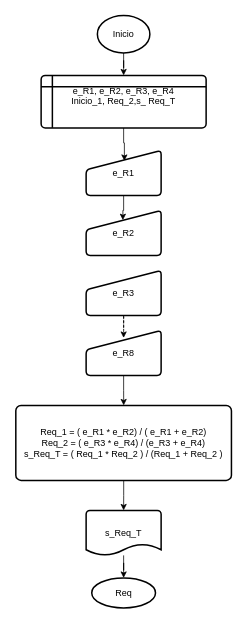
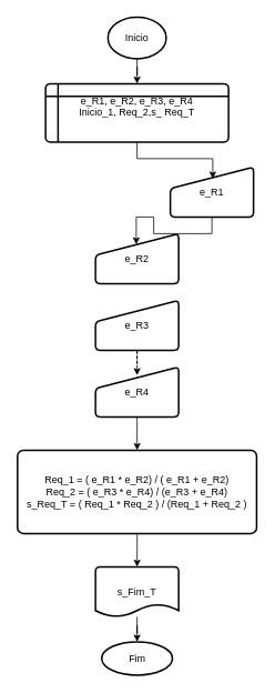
  <mxCell id="0" />
  <mxCell id="1" parent="0" />
  <mxCell id="2" style="edgeStyle=orthogonalEdgeStyle;rounded=0;orthogonalLoop=1;jettySize=auto;html=1;entryX=0.5;entryY=0;entryDx=0;entryDy=0;" parent="1" source="3" target="5" edge="1"><mxGeometry relative="1" as="geometry" /></mxCell>
  <mxCell id="3" value="&lt;font style=&quot;vertical-align: inherit&quot;&gt;&lt;font style=&quot;vertical-align: inherit&quot;&gt;Inicio&lt;/font&gt;&lt;/font&gt;" style="strokeWidth=2;html=1;shape=mxgraph.flowchart.start_1;whiteSpace=wrap;" parent="1" vertex="1"><mxGeometry x="129" y="20" width="70" height="50" as="geometry" /></mxCell>
  <mxCell id="4" style="edgeStyle=orthogonalEdgeStyle;rounded=0;orthogonalLoop=1;jettySize=auto;html=1;entryX=0.51;entryY=0.233;entryDx=0;entryDy=0;entryPerimeter=0;" parent="1" source="5" target="7" edge="1"><mxGeometry relative="1" as="geometry" /></mxCell>
  <mxCell id="5" value="&lt;font style=&quot;vertical-align: inherit&quot;&gt;&lt;font style=&quot;vertical-align: inherit&quot;&gt;&lt;font style=&quot;vertical-align: inherit&quot;&gt;&lt;font style=&quot;vertical-align: inherit&quot;&gt;&lt;font style=&quot;vertical-align: inherit&quot;&gt;&lt;font style=&quot;vertical-align: inherit&quot;&gt;e_R1, e_R2, e_R3, e_R4 &lt;/font&gt;&lt;/font&gt;&lt;br&gt;&lt;font style=&quot;vertical-align: inherit&quot;&gt;&lt;font style=&quot;vertical-align: inherit&quot;&gt;Inicio_1, Req_2,s_ Req_T&lt;br&gt;&lt;/font&gt;&lt;/font&gt;&lt;br&gt;&lt;/font&gt;&lt;/font&gt;&lt;/font&gt;&lt;/font&gt;" style="shape=internalStorage;whiteSpace=wrap;html=1;dx=15;dy=15;rounded=1;arcSize=8;strokeWidth=2;" parent="1" vertex="1"><mxGeometry x="54" y="100" width="220" height="70" as="geometry" /></mxCell>
  <mxCell id="6" style="edgeStyle=orthogonalEdgeStyle;rounded=0;orthogonalLoop=1;jettySize=auto;html=1;entryX=0.49;entryY=0.217;entryDx=0;entryDy=0;entryPerimeter=0;" parent="1" source="7" target="8" edge="1"><mxGeometry relative="1" as="geometry" /></mxCell>
- <mxCell id="7" value="&lt;font style=&quot;vertical-align: inherit&quot;&gt;&lt;font style=&quot;vertical-align: inherit&quot;&gt;e_R1&lt;/font&gt;&lt;/font&gt;" style="html=1;strokeWidth=2;shape=manualInput;whiteSpace=wrap;rounded=1;size=26;arcSize=11;" parent="1" vertex="1"><mxGeometry x="114" y="200" width="100" height="60" as="geometry" /></mxCell>
+ <mxCell id="7" value="&lt;font style=&quot;vertical-align: inherit&quot;&gt;&lt;font style=&quot;vertical-align: inherit&quot;&gt;e_R1&lt;/font&gt;&lt;/font&gt;" style="html=1;strokeWidth=2;shape=manualInput;whiteSpace=wrap;rounded=1;size=26;arcSize=11;" parent="1" vertex="1"><mxGeometry x="204" y="200" width="100" height="60" as="geometry" /></mxCell>
  <mxCell id="8" value="&lt;font style=&quot;vertical-align: inherit&quot;&gt;&lt;font style=&quot;vertical-align: inherit&quot;&gt;e_R2&lt;/font&gt;&lt;/font&gt;" style="html=1;strokeWidth=2;shape=manualInput;whiteSpace=wrap;rounded=1;size=26;arcSize=11;" parent="1" vertex="1"><mxGeometry x="114" y="280" width="100" height="60" as="geometry" /></mxCell>
  <mxCell id="9" style="edgeStyle=orthogonalEdgeStyle;rounded=0;orthogonalLoop=1;jettySize=auto;html=1;entryX=0.5;entryY=0.167;entryDx=0;entryDy=0;entryPerimeter=0;dashed=1;" parent="1" source="10" target="12" edge="1"><mxGeometry relative="1" as="geometry" /></mxCell>
  <mxCell id="10" value="&lt;font style=&quot;vertical-align: inherit&quot;&gt;&lt;font style=&quot;vertical-align: inherit&quot;&gt;e_R3&lt;/font&gt;&lt;/font&gt;" style="html=1;strokeWidth=2;shape=manualInput;whiteSpace=wrap;rounded=1;size=26;arcSize=11;" parent="1" vertex="1"><mxGeometry x="114" y="360" width="100" height="60" as="geometry" /></mxCell>
  <mxCell id="11" style="edgeStyle=orthogonalEdgeStyle;rounded=0;orthogonalLoop=1;jettySize=auto;html=1;" parent="1" source="12" target="14" edge="1"><mxGeometry relative="1" as="geometry" /></mxCell>
- <mxCell id="12" value="&lt;font style=&quot;vertical-align: inherit&quot;&gt;&lt;font style=&quot;vertical-align: inherit&quot;&gt;e_R8&lt;/font&gt;&lt;/font&gt;" style="html=1;strokeWidth=2;shape=manualInput;whiteSpace=wrap;rounded=1;size=26;arcSize=11;" parent="1" vertex="1"><mxGeometry x="114" y="440" width="100" height="60" as="geometry" /></mxCell>
+ <mxCell id="12" value="&lt;font style=&quot;vertical-align: inherit&quot;&gt;&lt;font style=&quot;vertical-align: inherit&quot;&gt;e_R4&lt;/font&gt;&lt;/font&gt;" style="html=1;strokeWidth=2;shape=manualInput;whiteSpace=wrap;rounded=1;size=26;arcSize=11;" parent="1" vertex="1"><mxGeometry x="114" y="440" width="100" height="60" as="geometry" /></mxCell>
  <mxCell id="13" style="edgeStyle=orthogonalEdgeStyle;rounded=0;orthogonalLoop=1;jettySize=auto;html=1;" parent="1" source="14" target="16" edge="1"><mxGeometry relative="1" as="geometry" /></mxCell>
  <mxCell id="14" value="&lt;font style=&quot;vertical-align: inherit&quot;&gt;&lt;font style=&quot;vertical-align: inherit&quot;&gt;Req_1 = ( e_R1 * e_R2) / ( e_R1 + e_R2)&lt;br&gt;Req_2 = ( e_R3 * e_R4) / (e_R3 + e_R4)&lt;br&gt;s_Req_T = ( Req_1 * Req_2 ) / (Req_1 + Req_2 )&lt;br&gt;&lt;/font&gt;&lt;/font&gt;" style="rounded=1;whiteSpace=wrap;html=1;absoluteArcSize=1;arcSize=14;strokeWidth=2;" parent="1" vertex="1"><mxGeometry x="20.25" y="540" width="287.5" height="100" as="geometry" /></mxCell>
  <mxCell id="15" style="edgeStyle=orthogonalEdgeStyle;rounded=0;orthogonalLoop=1;jettySize=auto;html=1;entryX=0.5;entryY=0;entryDx=0;entryDy=0;entryPerimeter=0;" parent="1" source="16" target="17" edge="1"><mxGeometry relative="1" as="geometry" /></mxCell>
- <mxCell id="16" value="&lt;font style=&quot;vertical-align: inherit&quot;&gt;&lt;font style=&quot;vertical-align: inherit&quot;&gt;s_Req_T&lt;/font&gt;&lt;/font&gt;" style="strokeWidth=2;html=1;shape=mxgraph.flowchart.document2;whiteSpace=wrap;size=0.25;" parent="1" vertex="1"><mxGeometry x="114" y="680" width="100" height="60" as="geometry" /></mxCell>
- <mxCell id="17" value="&lt;font style=&quot;vertical-align: inherit&quot;&gt;&lt;font style=&quot;vertical-align: inherit&quot;&gt;Req&lt;/font&gt;&lt;/font&gt;" style="strokeWidth=2;html=1;shape=mxgraph.flowchart.start_1;whiteSpace=wrap;" parent="1" vertex="1"><mxGeometry x="121.5" y="770" width="85" height="40" as="geometry" /></mxCell>
+ <mxCell id="16" value="&lt;font style=&quot;vertical-align: inherit&quot;&gt;&lt;font style=&quot;vertical-align: inherit&quot;&gt;s_Fim_T&lt;/font&gt;&lt;/font&gt;" style="strokeWidth=2;html=1;shape=mxgraph.flowchart.document2;whiteSpace=wrap;size=0.25;" parent="1" vertex="1"><mxGeometry x="114" y="680" width="100" height="60" as="geometry" /></mxCell>
+ <mxCell id="17" value="&lt;font style=&quot;vertical-align: inherit&quot;&gt;&lt;font style=&quot;vertical-align: inherit&quot;&gt;Fim&lt;/font&gt;&lt;/font&gt;" style="strokeWidth=2;html=1;shape=mxgraph.flowchart.start_1;whiteSpace=wrap;" parent="1" vertex="1"><mxGeometry x="121.5" y="770" width="85" height="40" as="geometry" /></mxCell>
